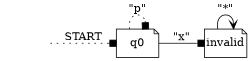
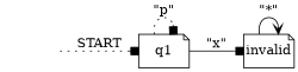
  digraph {
    rankdir=LR
    node [margin=0 shape=note color=black]
    edge [style=dotted arrowhead=box]
-   q0
+   q0 [label=q1]
    invalid
    start0 [shape=none style=invis margin="" color=""]
    q0 -> q0 [label="\"p\""]
    q0 -> invalid [label="\"x\"" style=solid]
    invalid -> invalid [label="\"*\"" style=solid arrowhead=vee]
    start0 -> q0 [label=START]
  }
